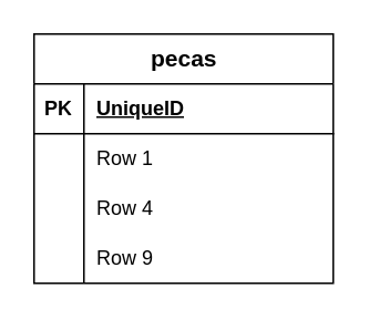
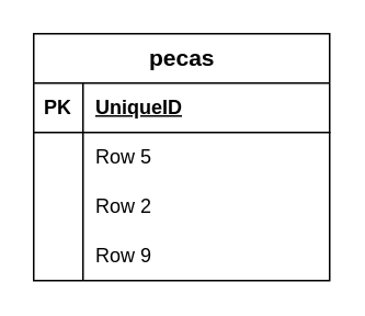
  <mxCell id="0" />
  <mxCell id="1" parent="0" />
  <mxCell id="2" value="&lt;span style=&quot;font-size:10.5pt;line-height:107%;&lt;br/&gt;font-family:&amp;quot;Segoe UI&amp;quot;,sans-serif;mso-fareast-font-family:&amp;quot;Times New Roman&amp;quot;;&lt;br/&gt;color:#242424;background:white;mso-font-kerning:0pt;mso-ligatures:none;&lt;br/&gt;mso-ansi-language:PT-BR;mso-fareast-language:PT-BR;mso-bidi-language:AR-SA&quot;&gt;pecas&lt;/span&gt;" style="shape=table;startSize=30;container=1;collapsible=1;childLayout=tableLayout;fixedRows=1;rowLines=0;fontStyle=1;align=center;resizeLast=1;html=1;" vertex="1" parent="1"><mxGeometry x="20" y="20" width="180" height="150" as="geometry" /></mxCell>
  <mxCell id="3" value="" style="shape=tableRow;horizontal=0;startSize=0;swimlaneHead=0;swimlaneBody=0;fillColor=none;collapsible=0;dropTarget=0;points=[[0,0.5],[1,0.5]];portConstraint=eastwest;top=0;left=0;right=0;bottom=1;" vertex="1" parent="2"><mxGeometry y="30" width="180" height="30" as="geometry" /></mxCell>
  <mxCell id="4" value="PK" style="shape=partialRectangle;connectable=0;fillColor=none;top=0;left=0;bottom=0;right=0;fontStyle=1;overflow=hidden;whiteSpace=wrap;html=1;" vertex="1" parent="3"><mxGeometry width="30" height="30" as="geometry"><mxRectangle width="30" height="30" as="alternateBounds" /></mxGeometry></mxCell>
  <mxCell id="5" value="UniqueID" style="shape=partialRectangle;connectable=0;fillColor=none;top=0;left=0;bottom=0;right=0;align=left;spacingLeft=6;fontStyle=5;overflow=hidden;whiteSpace=wrap;html=1;" vertex="1" parent="3"><mxGeometry x="30" width="150" height="30" as="geometry"><mxRectangle width="150" height="30" as="alternateBounds" /></mxGeometry></mxCell>
  <mxCell id="6" value="" style="shape=tableRow;horizontal=0;startSize=0;swimlaneHead=0;swimlaneBody=0;fillColor=none;collapsible=0;dropTarget=0;points=[[0,0.5],[1,0.5]];portConstraint=eastwest;top=0;left=0;right=0;bottom=0;" vertex="1" parent="2"><mxGeometry y="60" width="180" height="30" as="geometry" /></mxCell>
  <mxCell id="7" value="" style="shape=partialRectangle;connectable=0;fillColor=none;top=0;left=0;bottom=0;right=0;editable=1;overflow=hidden;whiteSpace=wrap;html=1;" vertex="1" parent="6"><mxGeometry width="30" height="30" as="geometry"><mxRectangle width="30" height="30" as="alternateBounds" /></mxGeometry></mxCell>
- <mxCell id="8" value="Row 1" style="shape=partialRectangle;connectable=0;fillColor=none;top=0;left=0;bottom=0;right=0;align=left;spacingLeft=6;overflow=hidden;whiteSpace=wrap;html=1;" vertex="1" parent="6"><mxGeometry x="30" width="150" height="30" as="geometry"><mxRectangle width="150" height="30" as="alternateBounds" /></mxGeometry></mxCell>
+ <mxCell id="8" value="Row 5" style="shape=partialRectangle;connectable=0;fillColor=none;top=0;left=0;bottom=0;right=0;align=left;spacingLeft=6;overflow=hidden;whiteSpace=wrap;html=1;" vertex="1" parent="6"><mxGeometry x="30" width="150" height="30" as="geometry"><mxRectangle width="150" height="30" as="alternateBounds" /></mxGeometry></mxCell>
  <mxCell id="9" value="" style="shape=tableRow;horizontal=0;startSize=0;swimlaneHead=0;swimlaneBody=0;fillColor=none;collapsible=0;dropTarget=0;points=[[0,0.5],[1,0.5]];portConstraint=eastwest;top=0;left=0;right=0;bottom=0;" vertex="1" parent="2"><mxGeometry y="90" width="180" height="30" as="geometry" /></mxCell>
  <mxCell id="10" value="" style="shape=partialRectangle;connectable=0;fillColor=none;top=0;left=0;bottom=0;right=0;editable=1;overflow=hidden;whiteSpace=wrap;html=1;" vertex="1" parent="9"><mxGeometry width="30" height="30" as="geometry"><mxRectangle width="30" height="30" as="alternateBounds" /></mxGeometry></mxCell>
- <mxCell id="11" value="Row 4" style="shape=partialRectangle;connectable=0;fillColor=none;top=0;left=0;bottom=0;right=0;align=left;spacingLeft=6;overflow=hidden;whiteSpace=wrap;html=1;" vertex="1" parent="9"><mxGeometry x="30" width="150" height="30" as="geometry"><mxRectangle width="150" height="30" as="alternateBounds" /></mxGeometry></mxCell>
+ <mxCell id="11" value="Row 2" style="shape=partialRectangle;connectable=0;fillColor=none;top=0;left=0;bottom=0;right=0;align=left;spacingLeft=6;overflow=hidden;whiteSpace=wrap;html=1;" vertex="1" parent="9"><mxGeometry x="30" width="150" height="30" as="geometry"><mxRectangle width="150" height="30" as="alternateBounds" /></mxGeometry></mxCell>
  <mxCell id="12" value="" style="shape=tableRow;horizontal=0;startSize=0;swimlaneHead=0;swimlaneBody=0;fillColor=none;collapsible=0;dropTarget=0;points=[[0,0.5],[1,0.5]];portConstraint=eastwest;top=0;left=0;right=0;bottom=0;" vertex="1" parent="2"><mxGeometry y="120" width="180" height="30" as="geometry" /></mxCell>
  <mxCell id="13" value="" style="shape=partialRectangle;connectable=0;fillColor=none;top=0;left=0;bottom=0;right=0;editable=1;overflow=hidden;whiteSpace=wrap;html=1;" vertex="1" parent="12"><mxGeometry width="30" height="30" as="geometry"><mxRectangle width="30" height="30" as="alternateBounds" /></mxGeometry></mxCell>
  <mxCell id="14" value="Row 9" style="shape=partialRectangle;connectable=0;fillColor=none;top=0;left=0;bottom=0;right=0;align=left;spacingLeft=6;overflow=hidden;whiteSpace=wrap;html=1;" vertex="1" parent="12"><mxGeometry x="30" width="150" height="30" as="geometry"><mxRectangle width="150" height="30" as="alternateBounds" /></mxGeometry></mxCell>
